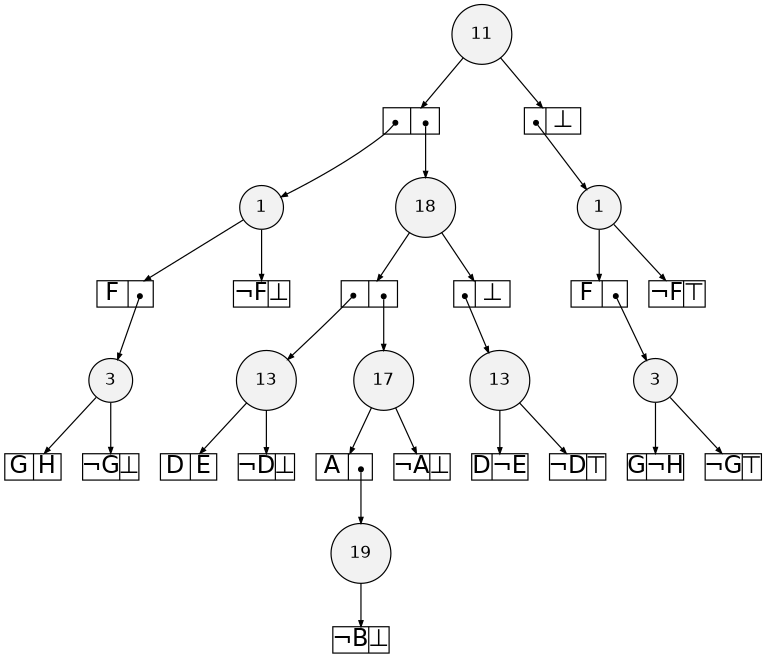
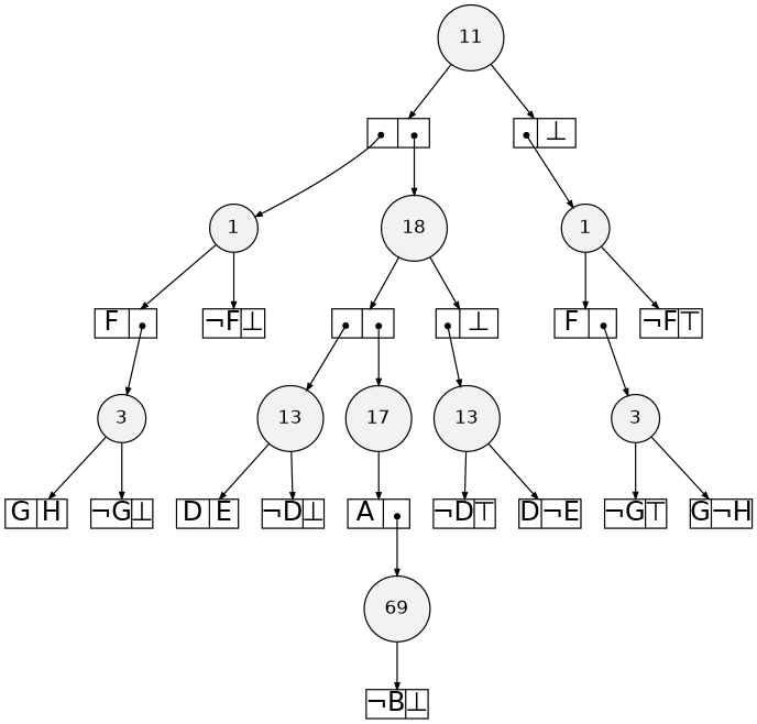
  digraph {
    fontname="DejaVu Sans"
    node [fillcolor=white fontname="DejaVu Sans" shape=record style=filled fixedsize=true fontsize=20]
    edge [arrowsize=.50 fontname="DejaVu Sans"]
-   n1 [fillcolor=gray95 height=.25 label=19 shape=circle width=.25 fixedsize="" fontsize=""]
+   n1 [fillcolor=gray95 height=.25 label=69 shape=circle width=.25 fixedsize="" fontsize=""]
    n2 [fillcolor=gray95 height=.25 label=17 shape=circle width=.25 fixedsize="" fontsize=""]
    n3 [fillcolor=gray95 height=.25 label=18 shape=circle width=.25 fixedsize="" fontsize=""]
    n4 [fillcolor=gray95 height=.25 label=13 shape=circle width=.25 fixedsize="" fontsize=""]
    n5 [fillcolor=gray95 height=.25 label=13 shape=circle width=.25 fixedsize="" fontsize=""]
    n6 [fillcolor=gray95 height=.25 label=11 shape=circle width=.25 fixedsize="" fontsize=""]
    n7 [fillcolor=gray95 height=.25 label=3 shape=circle width=.25 fixedsize="" fontsize=""]
    n8 [fillcolor=gray95 height=.25 label=3 shape=circle width=.25 fixedsize="" fontsize=""]
    n9 [fillcolor=gray95 height=.25 label=1 shape=circle width=.25 fixedsize="" fontsize=""]
    n10 [fillcolor=gray95 height=.25 label=1 shape=circle width=.25 fixedsize="" fontsize=""]
    n11 [height=.30 label="<L>&not;B|<R>&#8869;" width=.65]
    n12 [height=.30 label="<L>A|<R>" width=.65]
-   n13 [height=.30 label="<L>&not;A|<R>&#8869;" width=.65]
    n14 [height=.30 label="<L>|<R>" width=.65]
    n15 [height=.30 label="<L>|<R>&#8869;" width=.65]
    n16 [height=.30 label="<L>D|<R>E" width=.65]
    n17 [height=.30 label="<L>&not;D|<R>&#8869;" width=.65]
    n18 [height=.30 label="<L>D|<R>&not;E" width=.65]
    n19 [height=.30 label="<L>&not;D|<R>&#8868;" width=.65]
    n20 [height=.30 label="<L>|<R>" width=.65]
    n21 [height=.30 label="<L>|<R>&#8869;" width=.65]
    n22 [height=.30 label="<L>G|<R>&not;H" width=.65]
    n23 [height=.30 label="<L>&not;G|<R>&#8868;" width=.65]
    n24 [height=.30 label="<L>G|<R>H" width=.65]
    n25 [height=.30 label="<L>&not;G|<R>&#8869;" width=.65]
    n26 [height=.30 label="<L>F|<R>" width=.65]
    n27 [height=.30 label="<L>&not;F|<R>&#8868;" width=.65]
    n28 [height=.30 label="<L>F|<R>" width=.65]
    n29 [height=.30 label="<L>&not;F|<R>&#8869;" width=.65]
    subgraph sub_1 {
      rank=same
      n1
    }
    subgraph sub_2 {
      rank=same
      n2
    }
    subgraph sub_3 {
      rank=same
      n3
    }
    subgraph sub_4 {
      rank=same
      n4
      n5
    }
    subgraph sub_5 {
      rank=same
      n6
    }
    subgraph sub_6 {
      rank=same
      n7
      n8
    }
    subgraph sub_7 {
      rank=same
      n9
      n10
    }
    n1 -> n11
    n2 -> n12
-   n2 -> n13
    n3 -> n14
    n3 -> n15
    n4 -> n16
    n4 -> n17
    n5 -> n18
    n5 -> n19
    n6 -> n20
    n6 -> n21
    n7 -> n22
    n7 -> n23
    n8 -> n24
    n8 -> n25
    n9 -> n26
    n9 -> n27
    n10 -> n28
    n10 -> n29
    n12 -> n1 [arrowtail=dot dir=both tailclip=false tailport="R:c"]
    n14 -> n2 [arrowtail=dot dir=both tailclip=false tailport="R:c"]
    n14 -> n4 [arrowtail=dot dir=both tailclip=false tailport="L:c"]
    n15 -> n5 [arrowtail=dot dir=both tailclip=false tailport="L:c"]
    n20 -> n3 [arrowtail=dot dir=both tailclip=false tailport="R:c"]
    n20 -> n10 [arrowtail=dot dir=both tailclip=false tailport="L:c"]
    n21 -> n9 [arrowtail=dot dir=both tailclip=false tailport="L:c"]
    n26 -> n7 [arrowtail=dot dir=both tailclip=false tailport="R:c"]
    n28 -> n8 [arrowtail=dot dir=both tailclip=false tailport="R:c"]
  }
